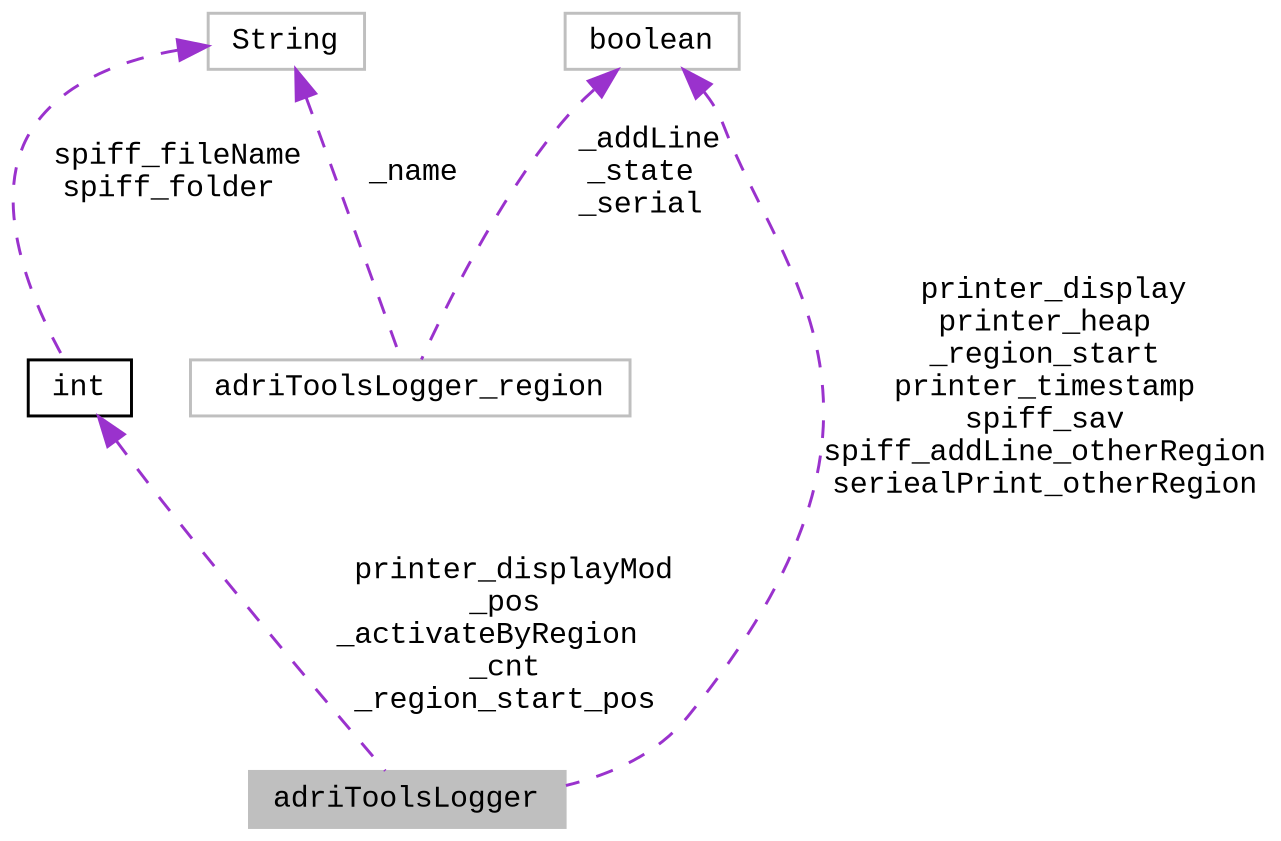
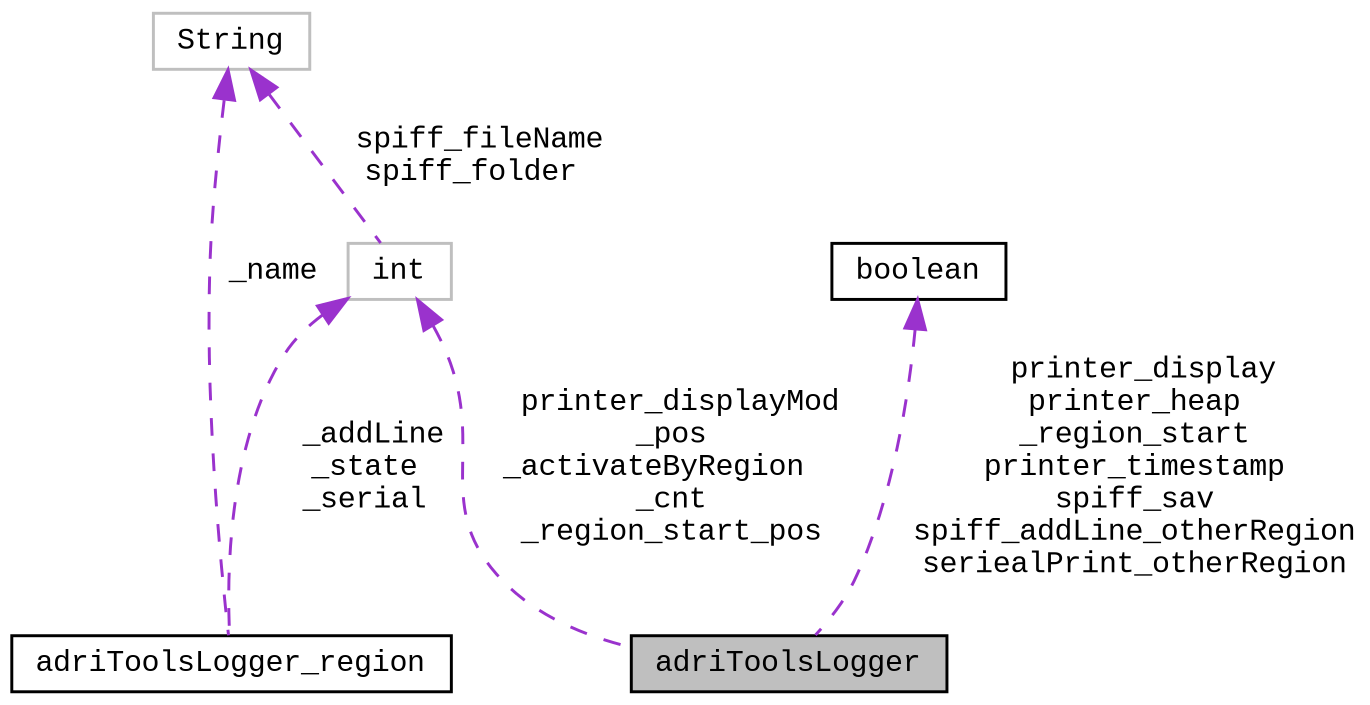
  digraph {
    fontname="Liberation Mono"
    node [color=grey75 fillcolor=white fontname="Liberation Mono" fontsize=10 shape=record style=filled]
    edge [color=darkorchid3 dir=back fontname="Liberation Mono" fontsize=10 labelfontname=Helvetica labelfontsize=10 style=dashed]
-   n1 [fillcolor=grey75 fontcolor=black height=0.2 label=adriToolsLogger width=0.4]
+   n1 [color=black fillcolor=grey75 fontcolor=black height=0.2 label=adriToolsLogger width=0.4]
    n2 [height=0.2 label=String width=0.4]
-   n3 [height=0.2 label=adriToolsLogger_region width=0.4]
-   n4 [color=black height=0.2 label=int width=0.4]
-   n5 [height=0.2 label=boolean width=0.4]
+   n3 [color=black height=0.2 label=adriToolsLogger_region width=0.4]
+   n4 [height=0.2 label=int width=0.4]
+   n5 [color=black height=0.2 label=boolean width=0.4]
    n2 -> n3 [label=" _name"]
    n2 -> n4 [label=" spiff_fileName\nspiff_folder"]
    n4 -> n1 [label=" printer_displayMod\l_pos\n_activateByRegion\l_cnt\n_region_start_pos"]
    n5 -> n1 [label=" printer_display\nprinter_heap\n_region_start\nprinter_timestamp\nspiff_sav\nspiff_addLine_otherRegion\nseriealPrint_otherRegion"]
-   n5 -> n3 [label=" _addLine\n_state\n_serial"]
+   n4 -> n3 [label=" _addLine\n_state\n_serial"]
  }
